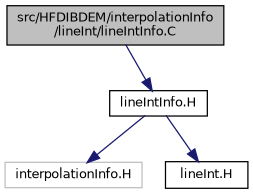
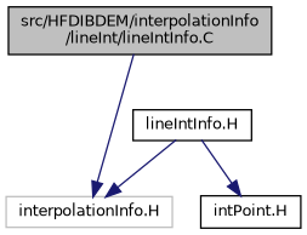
  digraph {
    node [color=black fillcolor=white fontname=Helvetica fontsize=10 shape=record style=filled]
    edge [color=midnightblue fontname=Helvetica fontsize=10 labelfontname=Helvetica labelfontsize=10 style=solid]
    n1 [fillcolor=grey75 fontcolor=black height=0.2 label="src/HFDIBDEM/interpolationInfo\l/lineInt/lineIntInfo.C" width=0.4]
    n2 [height=0.2 label="lineIntInfo.H" width=0.4]
    n3 [color=grey75 height=0.2 label="interpolationInfo.H" width=0.4]
-   n4 [height=0.2 label="lineInt.H" width=0.4]
-   n1 -> n2
+   n4 [height=0.2 label="intPoint.H" width=0.4]
+   n1 -> n3
    n2 -> n3
    n2 -> n4
  }
